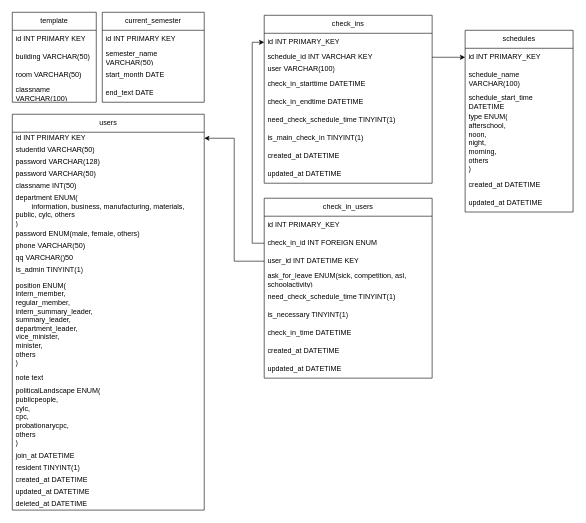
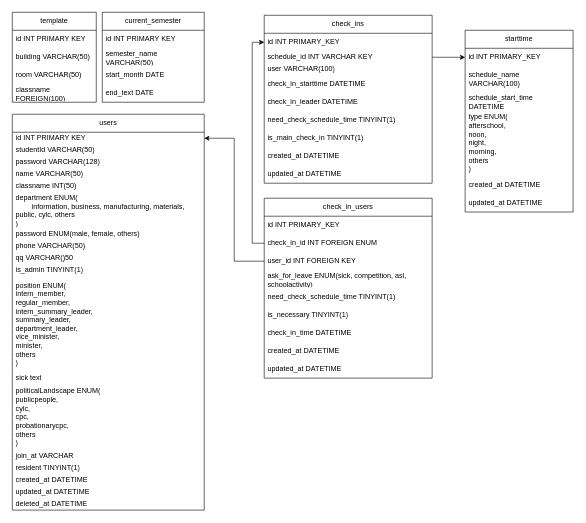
  <mxCell id="0" />
  <mxCell id="1" parent="0" />
  <mxCell id="2" value="users" style="swimlane;fontStyle=0;childLayout=stackLayout;horizontal=1;startSize=30;horizontalStack=0;resizeParent=1;resizeParentMax=0;resizeLast=0;collapsible=1;marginBottom=0;whiteSpace=wrap;html=1;" vertex="1" parent="1"><mxGeometry x="20" y="190" width="320" height="660" as="geometry"><mxRectangle x="320" y="140" width="70" height="30" as="alternateBounds" /></mxGeometry></mxCell>
  <mxCell id="3" value="id INT PRIMARY KEY" style="text;strokeColor=none;fillColor=none;align=left;verticalAlign=middle;spacingLeft=4;spacingRight=4;overflow=hidden;points=[[0,0.5],[1,0.5]];portConstraint=eastwest;rotatable=0;whiteSpace=wrap;html=1;" vertex="1" parent="2"><mxGeometry y="30" width="320" height="20" as="geometry" /></mxCell>
  <mxCell id="4" value="studentId VARCHAR(50)" style="text;strokeColor=none;fillColor=none;align=left;verticalAlign=middle;spacingLeft=4;spacingRight=4;overflow=hidden;points=[[0,0.5],[1,0.5]];portConstraint=eastwest;rotatable=0;whiteSpace=wrap;html=1;" vertex="1" parent="2"><mxGeometry y="50" width="320" height="20" as="geometry" /></mxCell>
  <mxCell id="5" value="password VARCHAR(128)" style="text;strokeColor=none;fillColor=none;align=left;verticalAlign=middle;spacingLeft=4;spacingRight=4;overflow=hidden;points=[[0,0.5],[1,0.5]];portConstraint=eastwest;rotatable=0;whiteSpace=wrap;html=1;" vertex="1" parent="2"><mxGeometry y="70" width="320" height="20" as="geometry" /></mxCell>
- <mxCell id="6" value="password VARCHAR(50)" style="text;strokeColor=none;fillColor=none;align=left;verticalAlign=middle;spacingLeft=4;spacingRight=4;overflow=hidden;points=[[0,0.5],[1,0.5]];portConstraint=eastwest;rotatable=0;whiteSpace=wrap;html=1;" vertex="1" parent="2"><mxGeometry y="90" width="320" height="20" as="geometry" /></mxCell>
+ <mxCell id="6" value="name VARCHAR(50)" style="text;strokeColor=none;fillColor=none;align=left;verticalAlign=middle;spacingLeft=4;spacingRight=4;overflow=hidden;points=[[0,0.5],[1,0.5]];portConstraint=eastwest;rotatable=0;whiteSpace=wrap;html=1;" vertex="1" parent="2"><mxGeometry y="90" width="320" height="20" as="geometry" /></mxCell>
  <mxCell id="7" value="classname INT(50)" style="text;strokeColor=none;fillColor=none;align=left;verticalAlign=middle;spacingLeft=4;spacingRight=4;overflow=hidden;points=[[0,0.5],[1,0.5]];portConstraint=eastwest;rotatable=0;whiteSpace=wrap;html=1;" vertex="1" parent="2"><mxGeometry y="110" width="320" height="20" as="geometry" /></mxCell>
  <mxCell id="8" value="department ENUM(&lt;div&gt;&lt;span style=&quot;white-space: pre;&quot;&gt;&#09;&lt;/span&gt;information, business, manufacturing, materials, public, cylc, others&lt;br&gt;&lt;/div&gt;&lt;div&gt;)&lt;/div&gt;" style="text;strokeColor=none;fillColor=none;align=left;verticalAlign=middle;spacingLeft=4;spacingRight=4;overflow=hidden;points=[[0,0.5],[1,0.5]];portConstraint=eastwest;rotatable=0;whiteSpace=wrap;html=1;" vertex="1" parent="2"><mxGeometry y="130" width="320" height="60" as="geometry" /></mxCell>
  <mxCell id="9" value="password ENUM(male, female, others)" style="text;strokeColor=none;fillColor=none;align=left;verticalAlign=middle;spacingLeft=4;spacingRight=4;overflow=hidden;points=[[0,0.5],[1,0.5]];portConstraint=eastwest;rotatable=0;whiteSpace=wrap;html=1;" vertex="1" parent="2"><mxGeometry y="190" width="320" height="20" as="geometry" /></mxCell>
  <mxCell id="10" value="phone VARCHAR(50)" style="text;strokeColor=none;fillColor=none;align=left;verticalAlign=middle;spacingLeft=4;spacingRight=4;overflow=hidden;points=[[0,0.5],[1,0.5]];portConstraint=eastwest;rotatable=0;whiteSpace=wrap;html=1;" vertex="1" parent="2"><mxGeometry y="210" width="320" height="20" as="geometry" /></mxCell>
  <mxCell id="11" value="qq VARCHAR()50" style="text;strokeColor=none;fillColor=none;align=left;verticalAlign=middle;spacingLeft=4;spacingRight=4;overflow=hidden;points=[[0,0.5],[1,0.5]];portConstraint=eastwest;rotatable=0;whiteSpace=wrap;html=1;" vertex="1" parent="2"><mxGeometry y="230" width="320" height="20" as="geometry" /></mxCell>
  <mxCell id="12" value="is_admin TINYINT(1)" style="text;strokeColor=none;fillColor=none;align=left;verticalAlign=middle;spacingLeft=4;spacingRight=4;overflow=hidden;points=[[0,0.5],[1,0.5]];portConstraint=eastwest;rotatable=0;whiteSpace=wrap;html=1;" vertex="1" parent="2"><mxGeometry y="250" width="320" height="20" as="geometry" /></mxCell>
  <mxCell id="13" value="position ENUM(&lt;div&gt;intern_member,&amp;nbsp;&lt;/div&gt;&lt;div&gt;regular_member,&amp;nbsp;&lt;/div&gt;&lt;div&gt;intern_summary_leader,&lt;/div&gt;&lt;div&gt;summary_leader,&lt;/div&gt;&lt;div&gt;department_leader,&lt;/div&gt;&lt;div&gt;vice_minister,&lt;/div&gt;&lt;div&gt;minister,&lt;/div&gt;&lt;div&gt;others&lt;/div&gt;&lt;div&gt;)&lt;/div&gt;" style="text;strokeColor=none;fillColor=none;align=left;verticalAlign=middle;spacingLeft=4;spacingRight=4;overflow=hidden;points=[[0,0.5],[1,0.5]];portConstraint=eastwest;rotatable=0;whiteSpace=wrap;html=1;" vertex="1" parent="2"><mxGeometry y="270" width="320" height="160" as="geometry" /></mxCell>
- <mxCell id="14" value="note text" style="text;strokeColor=none;fillColor=none;align=left;verticalAlign=middle;spacingLeft=4;spacingRight=4;overflow=hidden;points=[[0,0.5],[1,0.5]];portConstraint=eastwest;rotatable=0;whiteSpace=wrap;html=1;" vertex="1" parent="2"><mxGeometry y="430" width="320" height="20" as="geometry" /></mxCell>
+ <mxCell id="14" value="sick text" style="text;strokeColor=none;fillColor=none;align=left;verticalAlign=middle;spacingLeft=4;spacingRight=4;overflow=hidden;points=[[0,0.5],[1,0.5]];portConstraint=eastwest;rotatable=0;whiteSpace=wrap;html=1;" vertex="1" parent="2"><mxGeometry y="430" width="320" height="20" as="geometry" /></mxCell>
  <mxCell id="15" value="politicalLandscape ENUM(&lt;div&gt;publicpeople,&amp;nbsp;&lt;/div&gt;&lt;div&gt;cylc,&amp;nbsp;&lt;/div&gt;&lt;div&gt;cpc,&amp;nbsp;&lt;/div&gt;&lt;div&gt;probationarycpc,&amp;nbsp;&lt;/div&gt;&lt;div&gt;others&lt;/div&gt;&lt;div&gt;)&lt;/div&gt;" style="text;strokeColor=none;fillColor=none;align=left;verticalAlign=middle;spacingLeft=4;spacingRight=4;overflow=hidden;points=[[0,0.5],[1,0.5]];portConstraint=eastwest;rotatable=0;whiteSpace=wrap;html=1;" vertex="1" parent="2"><mxGeometry y="450" width="320" height="110" as="geometry" /></mxCell>
- <mxCell id="16" value="join_at DATETIME" style="text;strokeColor=none;fillColor=none;align=left;verticalAlign=middle;spacingLeft=4;spacingRight=4;overflow=hidden;points=[[0,0.5],[1,0.5]];portConstraint=eastwest;rotatable=0;whiteSpace=wrap;html=1;" vertex="1" parent="2"><mxGeometry y="560" width="320" height="20" as="geometry" /></mxCell>
+ <mxCell id="16" value="join_at VARCHAR" style="text;strokeColor=none;fillColor=none;align=left;verticalAlign=middle;spacingLeft=4;spacingRight=4;overflow=hidden;points=[[0,0.5],[1,0.5]];portConstraint=eastwest;rotatable=0;whiteSpace=wrap;html=1;" vertex="1" parent="2"><mxGeometry y="560" width="320" height="20" as="geometry" /></mxCell>
  <mxCell id="17" value="resident TINYINT(1)" style="text;strokeColor=none;fillColor=none;align=left;verticalAlign=middle;spacingLeft=4;spacingRight=4;overflow=hidden;points=[[0,0.5],[1,0.5]];portConstraint=eastwest;rotatable=0;whiteSpace=wrap;html=1;" vertex="1" parent="2"><mxGeometry y="580" width="320" height="20" as="geometry" /></mxCell>
  <mxCell id="18" value="created_at DATETIME" style="text;strokeColor=none;fillColor=none;align=left;verticalAlign=middle;spacingLeft=4;spacingRight=4;overflow=hidden;points=[[0,0.5],[1,0.5]];portConstraint=eastwest;rotatable=0;whiteSpace=wrap;html=1;" vertex="1" parent="2"><mxGeometry y="600" width="320" height="20" as="geometry" /></mxCell>
  <mxCell id="19" value="updated_at DATETIME" style="text;strokeColor=none;fillColor=none;align=left;verticalAlign=middle;spacingLeft=4;spacingRight=4;overflow=hidden;points=[[0,0.5],[1,0.5]];portConstraint=eastwest;rotatable=0;whiteSpace=wrap;html=1;" vertex="1" parent="2"><mxGeometry y="620" width="320" height="20" as="geometry" /></mxCell>
  <mxCell id="20" value="deleted_at DATETIME" style="text;strokeColor=none;fillColor=none;align=left;verticalAlign=middle;spacingLeft=4;spacingRight=4;overflow=hidden;points=[[0,0.5],[1,0.5]];portConstraint=eastwest;rotatable=0;whiteSpace=wrap;html=1;" vertex="1" parent="2"><mxGeometry y="640" width="320" height="20" as="geometry" /></mxCell>
  <mxCell id="21" value="template" style="swimlane;fontStyle=0;childLayout=stackLayout;horizontal=1;startSize=30;horizontalStack=0;resizeParent=1;resizeParentMax=0;resizeLast=0;collapsible=1;marginBottom=0;whiteSpace=wrap;html=1;" vertex="1" parent="1"><mxGeometry x="20" y="20" width="140" height="150" as="geometry" /></mxCell>
  <mxCell id="22" value="id INT PRIMARY KEY" style="text;strokeColor=none;fillColor=none;align=left;verticalAlign=middle;spacingLeft=4;spacingRight=4;overflow=hidden;points=[[0,0.5],[1,0.5]];portConstraint=eastwest;rotatable=0;whiteSpace=wrap;html=1;" vertex="1" parent="21"><mxGeometry y="30" width="140" height="30" as="geometry" /></mxCell>
  <mxCell id="23" value="building VARCHAR(50)" style="text;strokeColor=none;fillColor=none;align=left;verticalAlign=middle;spacingLeft=4;spacingRight=4;overflow=hidden;points=[[0,0.5],[1,0.5]];portConstraint=eastwest;rotatable=0;whiteSpace=wrap;html=1;" vertex="1" parent="21"><mxGeometry y="60" width="140" height="30" as="geometry" /></mxCell>
  <mxCell id="24" value="room VARCHAR(50)" style="text;strokeColor=none;fillColor=none;align=left;verticalAlign=middle;spacingLeft=4;spacingRight=4;overflow=hidden;points=[[0,0.5],[1,0.5]];portConstraint=eastwest;rotatable=0;whiteSpace=wrap;html=1;" vertex="1" parent="21"><mxGeometry y="90" width="140" height="30" as="geometry" /></mxCell>
- <mxCell id="25" value="classname VARCHAR(100)" style="text;strokeColor=none;fillColor=none;align=left;verticalAlign=middle;spacingLeft=4;spacingRight=4;overflow=hidden;points=[[0,0.5],[1,0.5]];portConstraint=eastwest;rotatable=0;whiteSpace=wrap;html=1;" vertex="1" parent="21"><mxGeometry y="120" width="140" height="30" as="geometry" /></mxCell>
+ <mxCell id="25" value="classname FOREIGN(100)" style="text;strokeColor=none;fillColor=none;align=left;verticalAlign=middle;spacingLeft=4;spacingRight=4;overflow=hidden;points=[[0,0.5],[1,0.5]];portConstraint=eastwest;rotatable=0;whiteSpace=wrap;html=1;" vertex="1" parent="21"><mxGeometry y="120" width="140" height="30" as="geometry" /></mxCell>
  <mxCell id="26" value="current_semester" style="swimlane;fontStyle=0;childLayout=stackLayout;horizontal=1;startSize=30;horizontalStack=0;resizeParent=1;resizeParentMax=0;resizeLast=0;collapsible=1;marginBottom=0;whiteSpace=wrap;html=1;" vertex="1" parent="1"><mxGeometry x="170" y="20" width="170" height="150" as="geometry" /></mxCell>
  <mxCell id="27" value="id INT PRIMARY KEY" style="text;strokeColor=none;fillColor=none;align=left;verticalAlign=middle;spacingLeft=4;spacingRight=4;overflow=hidden;points=[[0,0.5],[1,0.5]];portConstraint=eastwest;rotatable=0;whiteSpace=wrap;html=1;" vertex="1" parent="26"><mxGeometry y="30" width="170" height="30" as="geometry" /></mxCell>
  <mxCell id="28" value="semester_name VARCHAR(50)" style="text;strokeColor=none;fillColor=none;align=left;verticalAlign=middle;spacingLeft=4;spacingRight=4;overflow=hidden;points=[[0,0.5],[1,0.5]];portConstraint=eastwest;rotatable=0;whiteSpace=wrap;html=1;" vertex="1" parent="26"><mxGeometry y="60" width="170" height="30" as="geometry" /></mxCell>
  <mxCell id="29" value="start_month DATE" style="text;strokeColor=none;fillColor=none;align=left;verticalAlign=middle;spacingLeft=4;spacingRight=4;overflow=hidden;points=[[0,0.5],[1,0.5]];portConstraint=eastwest;rotatable=0;whiteSpace=wrap;html=1;" vertex="1" parent="26"><mxGeometry y="90" width="170" height="30" as="geometry" /></mxCell>
  <mxCell id="30" value="end_text DATE" style="text;strokeColor=none;fillColor=none;align=left;verticalAlign=middle;spacingLeft=4;spacingRight=4;overflow=hidden;points=[[0,0.5],[1,0.5]];portConstraint=eastwest;rotatable=0;whiteSpace=wrap;html=1;" vertex="1" parent="26"><mxGeometry y="120" width="170" height="30" as="geometry" /></mxCell>
  <mxCell id="31" value="check_ins" style="swimlane;fontStyle=0;childLayout=stackLayout;horizontal=1;startSize=30;horizontalStack=0;resizeParent=1;resizeParentMax=0;resizeLast=0;collapsible=1;marginBottom=0;whiteSpace=wrap;html=1;" vertex="1" parent="1"><mxGeometry x="440" y="25" width="280" height="280" as="geometry" /></mxCell>
  <mxCell id="32" value="id INT PRIMARY_KEY" style="text;strokeColor=none;fillColor=none;align=left;verticalAlign=middle;spacingLeft=4;spacingRight=4;overflow=hidden;points=[[0,0.5],[1,0.5]];portConstraint=eastwest;rotatable=0;whiteSpace=wrap;html=1;" vertex="1" parent="31"><mxGeometry y="30" width="280" height="30" as="geometry" /></mxCell>
  <mxCell id="33" value="schedule_id INT VARCHAR KEY" style="text;strokeColor=none;fillColor=none;align=left;verticalAlign=middle;spacingLeft=4;spacingRight=4;overflow=hidden;points=[[0,0.5],[1,0.5]];portConstraint=eastwest;rotatable=0;whiteSpace=wrap;html=1;" vertex="1" parent="31"><mxGeometry y="60" width="280" height="20" as="geometry" /></mxCell>
  <mxCell id="34" value="user VARCHAR(100)" style="text;strokeColor=none;fillColor=none;align=left;verticalAlign=middle;spacingLeft=4;spacingRight=4;overflow=hidden;points=[[0,0.5],[1,0.5]];portConstraint=eastwest;rotatable=0;whiteSpace=wrap;html=1;" vertex="1" parent="31"><mxGeometry y="80" width="280" height="20" as="geometry" /></mxCell>
  <mxCell id="35" value="check_in_starttime DATETIME" style="text;strokeColor=none;fillColor=none;align=left;verticalAlign=middle;spacingLeft=4;spacingRight=4;overflow=hidden;points=[[0,0.5],[1,0.5]];portConstraint=eastwest;rotatable=0;whiteSpace=wrap;html=1;" vertex="1" parent="31"><mxGeometry y="100" width="280" height="30" as="geometry" /></mxCell>
- <mxCell id="36" value="check_in_endtime DATETIME" style="text;strokeColor=none;fillColor=none;align=left;verticalAlign=middle;spacingLeft=4;spacingRight=4;overflow=hidden;points=[[0,0.5],[1,0.5]];portConstraint=eastwest;rotatable=0;whiteSpace=wrap;html=1;" vertex="1" parent="31"><mxGeometry y="130" width="280" height="30" as="geometry" /></mxCell>
+ <mxCell id="36" value="check_in_leader DATETIME" style="text;strokeColor=none;fillColor=none;align=left;verticalAlign=middle;spacingLeft=4;spacingRight=4;overflow=hidden;points=[[0,0.5],[1,0.5]];portConstraint=eastwest;rotatable=0;whiteSpace=wrap;html=1;" vertex="1" parent="31"><mxGeometry y="130" width="280" height="30" as="geometry" /></mxCell>
  <mxCell id="37" value="need_check_schedule_time TINYINT(1)" style="text;strokeColor=none;fillColor=none;align=left;verticalAlign=middle;spacingLeft=4;spacingRight=4;overflow=hidden;points=[[0,0.5],[1,0.5]];portConstraint=eastwest;rotatable=0;whiteSpace=wrap;html=1;" vertex="1" parent="31"><mxGeometry y="160" width="280" height="30" as="geometry" /></mxCell>
  <mxCell id="38" value="is_main_check_in&amp;nbsp;TINYINT(1)" style="text;strokeColor=none;fillColor=none;align=left;verticalAlign=middle;spacingLeft=4;spacingRight=4;overflow=hidden;points=[[0,0.5],[1,0.5]];portConstraint=eastwest;rotatable=0;whiteSpace=wrap;html=1;" vertex="1" parent="31"><mxGeometry y="190" width="280" height="30" as="geometry" /></mxCell>
  <mxCell id="39" value="created_at DATETIME" style="text;strokeColor=none;fillColor=none;align=left;verticalAlign=middle;spacingLeft=4;spacingRight=4;overflow=hidden;points=[[0,0.5],[1,0.5]];portConstraint=eastwest;rotatable=0;whiteSpace=wrap;html=1;" vertex="1" parent="31"><mxGeometry y="220" width="280" height="30" as="geometry" /></mxCell>
  <mxCell id="40" value="updated_at DATETIME" style="text;strokeColor=none;fillColor=none;align=left;verticalAlign=middle;spacingLeft=4;spacingRight=4;overflow=hidden;points=[[0,0.5],[1,0.5]];portConstraint=eastwest;rotatable=0;whiteSpace=wrap;html=1;" vertex="1" parent="31"><mxGeometry y="250" width="280" height="30" as="geometry" /></mxCell>
- <mxCell id="41" value="schedules" style="swimlane;fontStyle=0;childLayout=stackLayout;horizontal=1;startSize=30;horizontalStack=0;resizeParent=1;resizeParentMax=0;resizeLast=0;collapsible=1;marginBottom=0;whiteSpace=wrap;html=1;" vertex="1" parent="1"><mxGeometry x="775" y="50" width="180" height="303" as="geometry" /></mxCell>
+ <mxCell id="41" value="starttime" style="swimlane;fontStyle=0;childLayout=stackLayout;horizontal=1;startSize=30;horizontalStack=0;resizeParent=1;resizeParentMax=0;resizeLast=0;collapsible=1;marginBottom=0;whiteSpace=wrap;html=1;" vertex="1" parent="1"><mxGeometry x="775" y="50" width="180" height="303" as="geometry" /></mxCell>
  <mxCell id="42" value="id INT PRIMARY_KEY" style="text;strokeColor=none;fillColor=none;align=left;verticalAlign=middle;spacingLeft=4;spacingRight=4;overflow=hidden;points=[[0,0.5],[1,0.5]];portConstraint=eastwest;rotatable=0;whiteSpace=wrap;html=1;" vertex="1" parent="41"><mxGeometry y="30" width="180" height="30" as="geometry" /></mxCell>
  <mxCell id="43" value="schedule_name VARCHAR(100)" style="text;strokeColor=none;fillColor=none;align=left;verticalAlign=middle;spacingLeft=4;spacingRight=4;overflow=hidden;points=[[0,0.5],[1,0.5]];portConstraint=eastwest;rotatable=0;whiteSpace=wrap;html=1;" vertex="1" parent="41"><mxGeometry y="60" width="180" height="43" as="geometry" /></mxCell>
  <mxCell id="44" value="schedule_start_time DATETIME" style="text;strokeColor=none;fillColor=none;align=left;verticalAlign=middle;spacingLeft=4;spacingRight=4;overflow=hidden;points=[[0,0.5],[1,0.5]];portConstraint=eastwest;rotatable=0;whiteSpace=wrap;html=1;" vertex="1" parent="41"><mxGeometry y="103" width="180" height="30" as="geometry" /></mxCell>
  <mxCell id="45" value="type ENUM(&lt;div&gt;afterschool,&lt;/div&gt;&lt;div&gt;noon,&amp;nbsp;&lt;/div&gt;&lt;div&gt;night,&amp;nbsp;&lt;/div&gt;&lt;div&gt;morning,&lt;/div&gt;&lt;div&gt;others&lt;/div&gt;&lt;div&gt;)&lt;/div&gt;" style="text;strokeColor=none;fillColor=none;align=left;verticalAlign=middle;spacingLeft=4;spacingRight=4;overflow=hidden;points=[[0,0.5],[1,0.5]];portConstraint=eastwest;rotatable=0;whiteSpace=wrap;html=1;" vertex="1" parent="41"><mxGeometry y="133" width="180" height="110" as="geometry" /></mxCell>
  <mxCell id="46" value="created_at DATETIME" style="text;strokeColor=none;fillColor=none;align=left;verticalAlign=middle;spacingLeft=4;spacingRight=4;overflow=hidden;points=[[0,0.5],[1,0.5]];portConstraint=eastwest;rotatable=0;whiteSpace=wrap;html=1;" vertex="1" parent="41"><mxGeometry y="243" width="180" height="30" as="geometry" /></mxCell>
  <mxCell id="47" value="updated_at DATETIME" style="text;strokeColor=none;fillColor=none;align=left;verticalAlign=middle;spacingLeft=4;spacingRight=4;overflow=hidden;points=[[0,0.5],[1,0.5]];portConstraint=eastwest;rotatable=0;whiteSpace=wrap;html=1;" vertex="1" parent="41"><mxGeometry y="273" width="180" height="30" as="geometry" /></mxCell>
  <mxCell id="48" value="check_in_users" style="swimlane;fontStyle=0;childLayout=stackLayout;horizontal=1;startSize=30;horizontalStack=0;resizeParent=1;resizeParentMax=0;resizeLast=0;collapsible=1;marginBottom=0;whiteSpace=wrap;html=1;" vertex="1" parent="1"><mxGeometry x="440" y="330" width="280" height="300" as="geometry" /></mxCell>
  <mxCell id="49" value="id INT PRIMARY_KEY" style="text;strokeColor=none;fillColor=none;align=left;verticalAlign=middle;spacingLeft=4;spacingRight=4;overflow=hidden;points=[[0,0.5],[1,0.5]];portConstraint=eastwest;rotatable=0;whiteSpace=wrap;html=1;" vertex="1" parent="48"><mxGeometry y="30" width="280" height="30" as="geometry" /></mxCell>
  <mxCell id="50" value="check_in_id INT FOREIGN ENUM" style="text;strokeColor=none;fillColor=none;align=left;verticalAlign=middle;spacingLeft=4;spacingRight=4;overflow=hidden;points=[[0,0.5],[1,0.5]];portConstraint=eastwest;rotatable=0;whiteSpace=wrap;html=1;" vertex="1" parent="48"><mxGeometry y="60" width="280" height="30" as="geometry" /></mxCell>
- <mxCell id="51" value="user_id INT DATETIME KEY" style="text;strokeColor=none;fillColor=none;align=left;verticalAlign=middle;spacingLeft=4;spacingRight=4;overflow=hidden;points=[[0,0.5],[1,0.5]];portConstraint=eastwest;rotatable=0;whiteSpace=wrap;html=1;" vertex="1" parent="48"><mxGeometry y="90" width="280" height="30" as="geometry" /></mxCell>
+ <mxCell id="51" value="user_id INT FOREIGN KEY" style="text;strokeColor=none;fillColor=none;align=left;verticalAlign=middle;spacingLeft=4;spacingRight=4;overflow=hidden;points=[[0,0.5],[1,0.5]];portConstraint=eastwest;rotatable=0;whiteSpace=wrap;html=1;" vertex="1" parent="48"><mxGeometry y="90" width="280" height="30" as="geometry" /></mxCell>
  <mxCell id="52" value="ask_for_leave ENUM(sick, competition, asl, schoolactivity)" style="text;strokeColor=none;fillColor=none;align=left;verticalAlign=middle;spacingLeft=4;spacingRight=4;overflow=hidden;points=[[0,0.5],[1,0.5]];portConstraint=eastwest;rotatable=0;whiteSpace=wrap;html=1;" vertex="1" parent="48"><mxGeometry y="120" width="280" height="30" as="geometry" /></mxCell>
  <mxCell id="53" value="need_check_schedule_time TINYINT(1)" style="text;strokeColor=none;fillColor=none;align=left;verticalAlign=middle;spacingLeft=4;spacingRight=4;overflow=hidden;points=[[0,0.5],[1,0.5]];portConstraint=eastwest;rotatable=0;whiteSpace=wrap;html=1;" vertex="1" parent="48"><mxGeometry y="150" width="280" height="30" as="geometry" /></mxCell>
  <mxCell id="54" value="is_necessary TINYINT(1)" style="text;strokeColor=none;fillColor=none;align=left;verticalAlign=middle;spacingLeft=4;spacingRight=4;overflow=hidden;points=[[0,0.5],[1,0.5]];portConstraint=eastwest;rotatable=0;whiteSpace=wrap;html=1;" vertex="1" parent="48"><mxGeometry y="180" width="280" height="30" as="geometry" /></mxCell>
  <mxCell id="55" value="check_in_time DATETIME" style="text;strokeColor=none;fillColor=none;align=left;verticalAlign=middle;spacingLeft=4;spacingRight=4;overflow=hidden;points=[[0,0.5],[1,0.5]];portConstraint=eastwest;rotatable=0;whiteSpace=wrap;html=1;" vertex="1" parent="48"><mxGeometry y="210" width="280" height="30" as="geometry" /></mxCell>
  <mxCell id="56" value="created_at DATETIME" style="text;strokeColor=none;fillColor=none;align=left;verticalAlign=middle;spacingLeft=4;spacingRight=4;overflow=hidden;points=[[0,0.5],[1,0.5]];portConstraint=eastwest;rotatable=0;whiteSpace=wrap;html=1;" vertex="1" parent="48"><mxGeometry y="240" width="280" height="30" as="geometry" /></mxCell>
  <mxCell id="57" value="updated_at DATETIME" style="text;strokeColor=none;fillColor=none;align=left;verticalAlign=middle;spacingLeft=4;spacingRight=4;overflow=hidden;points=[[0,0.5],[1,0.5]];portConstraint=eastwest;rotatable=0;whiteSpace=wrap;html=1;" vertex="1" parent="48"><mxGeometry y="270" width="280" height="30" as="geometry" /></mxCell>
  <mxCell id="58" style="edgeStyle=orthogonalEdgeStyle;rounded=0;orthogonalLoop=1;jettySize=auto;html=1;exitX=0;exitY=0.5;exitDx=0;exitDy=0;entryX=0;entryY=0.5;entryDx=0;entryDy=0;" edge="1" parent="1" source="50" target="32"><mxGeometry relative="1" as="geometry" /></mxCell>
  <mxCell id="59" style="edgeStyle=orthogonalEdgeStyle;rounded=0;orthogonalLoop=1;jettySize=auto;html=1;entryX=1;entryY=0.5;entryDx=0;entryDy=0;" edge="1" parent="1" source="51" target="3"><mxGeometry relative="1" as="geometry" /></mxCell>
  <mxCell id="60" style="edgeStyle=orthogonalEdgeStyle;rounded=0;orthogonalLoop=1;jettySize=auto;html=1;exitX=1;exitY=0.5;exitDx=0;exitDy=0;entryX=0;entryY=0.5;entryDx=0;entryDy=0;" edge="1" parent="1" source="33" target="42"><mxGeometry relative="1" as="geometry" /></mxCell>
